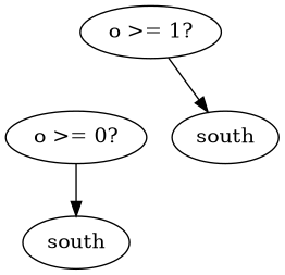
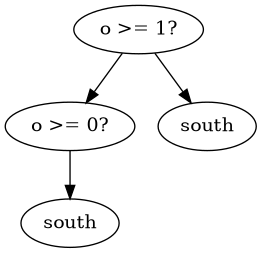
  digraph {
    n1 [label="o >= 1?"]
    n2 [label="o >= 0?"]
    n3 [label=south]
    n4 [label=south]
+   n1 -> n2
    n1 -> n3
    n2 -> n4
  }
